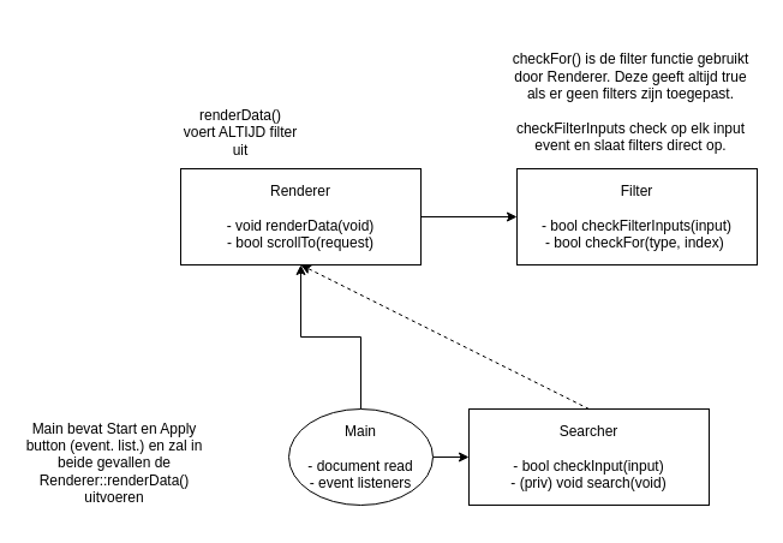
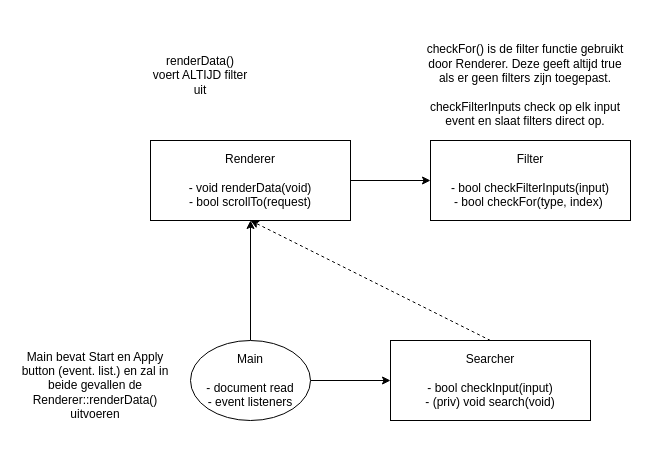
  <mxCell id="0" />
  <mxCell id="1" parent="0" />
  <mxCell id="2" style="edgeStyle=orthogonalEdgeStyle;rounded=0;orthogonalLoop=1;jettySize=auto;html=1;entryX=0;entryY=0.5;entryDx=0;entryDy=0;" edge="1" parent="1" source="3" target="4"><mxGeometry relative="1" as="geometry" /></mxCell>
  <mxCell id="3" value="Renderer&lt;br&gt;&lt;br&gt;- void renderData(void)&lt;br&gt;- bool scrollTo(request)" style="rounded=0;whiteSpace=wrap;html=1;" vertex="1" parent="1"><mxGeometry x="150" y="140" width="200" height="80" as="geometry" /></mxCell>
  <mxCell id="4" value="Filter&lt;br&gt;&lt;br&gt;- bool checkFilterInputs(input)&lt;br&gt;- bool checkFor(type, index)&amp;nbsp;" style="rounded=0;whiteSpace=wrap;html=1;" vertex="1" parent="1"><mxGeometry x="430" y="140" width="200" height="80" as="geometry" /></mxCell>
  <mxCell id="5" style="rounded=0;orthogonalLoop=1;jettySize=auto;html=1;entryX=0.5;entryY=1;entryDx=0;entryDy=0;exitX=0.5;exitY=0;exitDx=0;exitDy=0;dashed=1;" edge="1" parent="1" source="6" target="3"><mxGeometry relative="1" as="geometry" /></mxCell>
  <mxCell id="6" value="Searcher&lt;br&gt;&lt;br&gt;- bool checkInput(input)&lt;br&gt;- (priv) void search(void)" style="rounded=0;whiteSpace=wrap;html=1;" vertex="1" parent="1"><mxGeometry x="390" y="340" width="200" height="80" as="geometry" /></mxCell>
  <mxCell id="7" style="edgeStyle=orthogonalEdgeStyle;rounded=0;orthogonalLoop=1;jettySize=auto;html=1;entryX=0.5;entryY=1;entryDx=0;entryDy=0;" edge="1" parent="1" source="9" target="3"><mxGeometry relative="1" as="geometry" /></mxCell>
  <mxCell id="8" value="" style="edgeStyle=orthogonalEdgeStyle;rounded=0;orthogonalLoop=1;jettySize=auto;html=1;" edge="1" parent="1" source="9" target="6"><mxGeometry relative="1" as="geometry" /></mxCell>
- <mxCell id="9" value="Main&lt;br&gt;&lt;br&gt;- document read&lt;br&gt;- event listeners&lt;br&gt;" style="ellipse;whiteSpace=wrap;html=1;" vertex="1" parent="1"><mxGeometry x="240" y="340" width="120" height="80" as="geometry" /></mxCell>
+ <mxCell id="9" value="Main&lt;br&gt;&lt;br&gt;- document read&lt;br&gt;- event listeners&lt;br&gt;" style="ellipse;whiteSpace=wrap;html=1;" vertex="1" parent="1"><mxGeometry x="190" y="340" width="120" height="80" as="geometry" /></mxCell>
  <mxCell id="10" value="Main bevat Start en Apply button (event. list.) en zal in beide gevallen de Renderer::renderData() uitvoeren" style="text;html=1;strokeColor=none;fillColor=none;align=center;verticalAlign=middle;whiteSpace=wrap;rounded=0;" vertex="1" parent="1"><mxGeometry x="20" y="340" width="150" height="90" as="geometry" /></mxCell>
- <mxCell id="11" value="renderData() voert ALTIJD filter uit" style="text;html=1;strokeColor=none;fillColor=none;align=center;verticalAlign=middle;whiteSpace=wrap;rounded=0;" vertex="1" parent="1"><mxGeometry x="150" y="80" width="100" height="60" as="geometry" /></mxCell>
+ <mxCell id="11" value="renderData() voert ALTIJD filter uit" style="text;html=1;strokeColor=none;fillColor=none;align=center;verticalAlign=middle;whiteSpace=wrap;rounded=0;" vertex="1" parent="1"><mxGeometry x="150" y="45" width="100" height="60" as="geometry" /></mxCell>
  <mxCell id="12" value="checkFor() is de filter functie gebruikt door Renderer. Deze geeft altijd true als er geen filters zijn toegepast.&lt;br&gt;&lt;br&gt;checkFilterInputs check op elk input event en slaat filters direct op." style="text;html=1;strokeColor=none;fillColor=none;align=center;verticalAlign=middle;whiteSpace=wrap;rounded=0;" vertex="1" parent="1"><mxGeometry x="420" y="20" width="210" height="130" as="geometry" /></mxCell>
